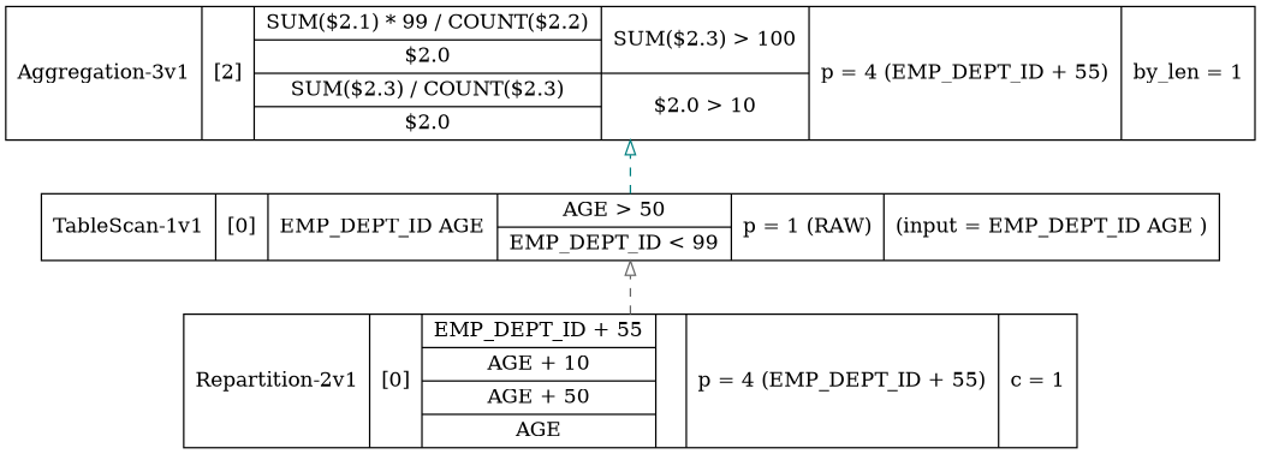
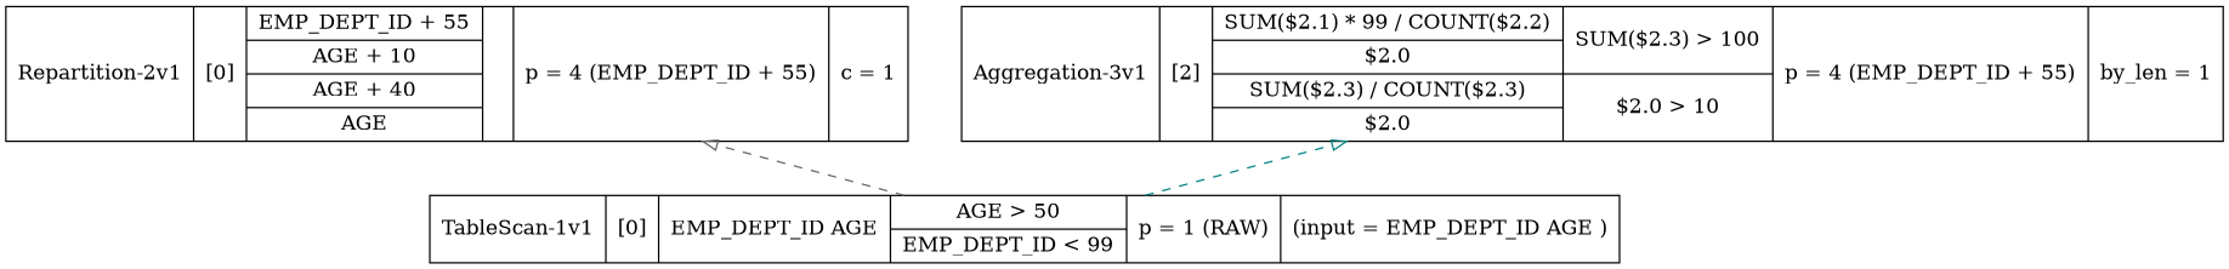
  digraph {
    nodesep=0.5
    ordering=in
    rankdir=BT
    node [shape=record]
    edge [arrowhead=onormal style=dashed]
-   n1 [label="Repartition-2v1|[0]|{EMP_DEPT_ID + 55|AGE + 10|AGE + 50|AGE}|{}|p = 4 (EMP_DEPT_ID + 55)|c = 1"]
+   n1 [label="Repartition-2v1|[0]|{EMP_DEPT_ID + 55|AGE + 10|AGE + 40|AGE}|{}|p = 4 (EMP_DEPT_ID + 55)|c = 1"]
    n2 [label="Aggregation-3v1|[2]|{SUM($2.1) * 99 / COUNT($2.2)|$2.0|SUM($2.3) / COUNT($2.3)|$2.0}|{SUM($2.3) \> 100|$2.0 \> 10}|p = 4 (EMP_DEPT_ID + 55)|by_len = 1"]
    n3 [label="TableScan-1v1|[0]|EMP_DEPT_ID AGE |{AGE \> 50|EMP_DEPT_ID \< 99}|p = 1 (RAW)|(input = EMP_DEPT_ID AGE )"]
-   n1 -> n3 [color=gray40]
+   n3 -> n1 [color=gray40]
    n3 -> n2 [color=teal]
  }
